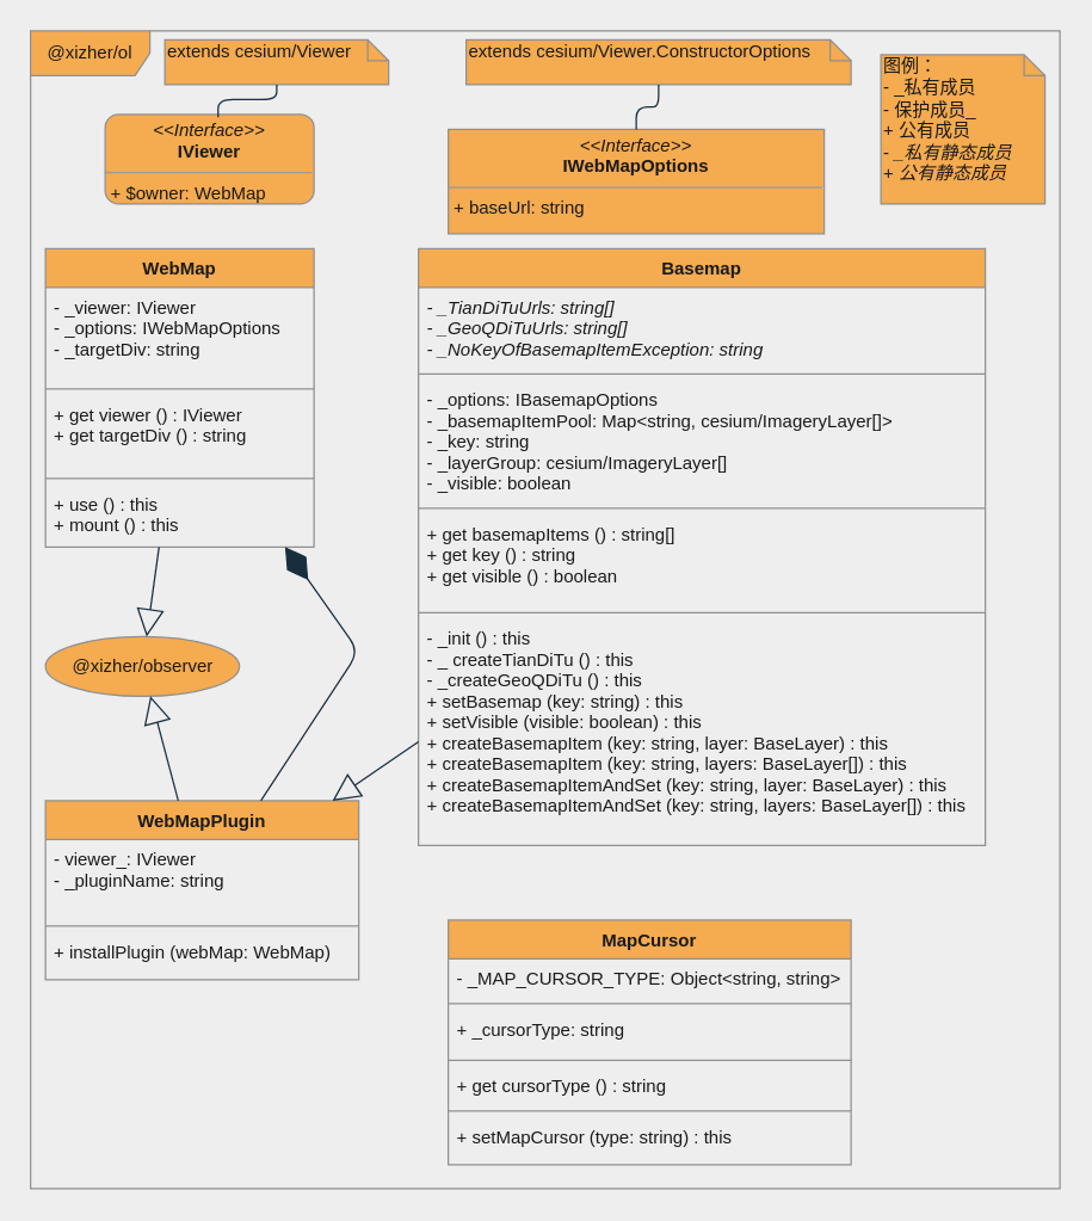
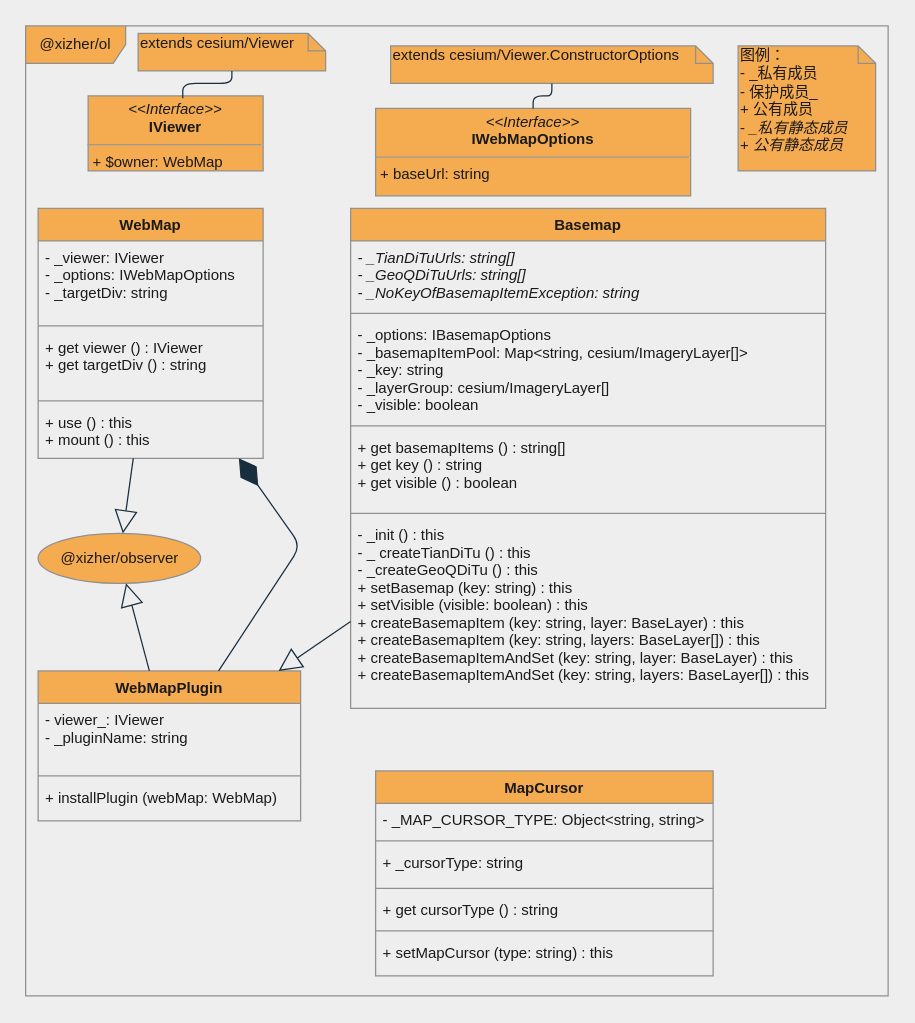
  <mxCell id="0" />
  <mxCell id="1" parent="0" />
  <mxCell id="2" value="&lt;div&gt;图例：&lt;/div&gt;&lt;div&gt;- _私有成员&lt;/div&gt;&lt;div&gt;- 保护成员_&lt;/div&gt;&lt;div&gt;+ 公有成员&lt;/div&gt;&lt;div&gt;- &lt;i&gt;_私有静态成员&lt;/i&gt;&lt;/div&gt;&lt;div&gt;+ &lt;i&gt;公有静态成员&lt;/i&gt;&lt;/div&gt;" style="shape=note;whiteSpace=wrap;html=1;size=14;verticalAlign=top;align=left;spacingTop=-6;fillColor=#F5AB50;strokeColor=#909090;fontColor=#1A1A1A;" parent="1" vertex="1"><mxGeometry x="590" y="36" width="110" height="100" as="geometry" /></mxCell>
  <mxCell id="3" value="@xizher/ol" style="shape=umlFrame;whiteSpace=wrap;html=1;width=80;height=30;fillColor=#F5AB50;strokeColor=#909090;fontColor=#1A1A1A;" parent="1" vertex="1"><mxGeometry x="20" y="20" width="690" height="776" as="geometry" /></mxCell>
- <mxCell id="4" value="&lt;p style=&quot;margin: 0px ; margin-top: 4px ; text-align: center&quot;&gt;&lt;i&gt;&amp;lt;&amp;lt;Interface&amp;gt;&amp;gt;&lt;/i&gt;&lt;br&gt;&lt;b&gt;IViewer&lt;/b&gt;&lt;/p&gt;&lt;hr size=&quot;1&quot;&gt;&lt;p style=&quot;margin: 0px ; margin-left: 4px&quot;&gt;+ $owner: WebMap&lt;/p&gt;&lt;p style=&quot;margin: 0px ; margin-left: 4px&quot;&gt;&lt;br&gt;&lt;/p&gt;" style="verticalAlign=top;align=left;overflow=fill;fontSize=12;fontFamily=Helvetica;html=1;fillColor=#F5AB50;strokeColor=#909090;fontColor=#1A1A1A;rounded=1;" parent="1" vertex="1"><mxGeometry x="70" y="76" width="140" height="60" as="geometry" /></mxCell>
+ <mxCell id="4" value="&lt;p style=&quot;margin: 0px ; margin-top: 4px ; text-align: center&quot;&gt;&lt;i&gt;&amp;lt;&amp;lt;Interface&amp;gt;&amp;gt;&lt;/i&gt;&lt;br&gt;&lt;b&gt;IViewer&lt;/b&gt;&lt;/p&gt;&lt;hr size=&quot;1&quot;&gt;&lt;p style=&quot;margin: 0px ; margin-left: 4px&quot;&gt;+ $owner: WebMap&lt;/p&gt;&lt;p style=&quot;margin: 0px ; margin-left: 4px&quot;&gt;&lt;br&gt;&lt;/p&gt;" style="verticalAlign=top;align=left;overflow=fill;fontSize=12;fontFamily=Helvetica;html=1;fillColor=#F5AB50;strokeColor=#909090;fontColor=#1A1A1A;" parent="1" vertex="1"><mxGeometry x="70" y="76" width="140" height="60" as="geometry" /></mxCell>
  <mxCell id="5" value="extends cesium/Viewer" style="shape=note;whiteSpace=wrap;html=1;size=14;verticalAlign=top;align=left;spacingTop=-6;fillColor=#F5AB50;strokeColor=#909090;fontColor=#1A1A1A;" parent="1" vertex="1"><mxGeometry x="110" y="26" width="150" height="30" as="geometry" /></mxCell>
  <mxCell id="6" value="" style="endArrow=none;html=1;edgeStyle=orthogonalEdgeStyle;entryX=0.5;entryY=1;entryDx=0;entryDy=0;entryPerimeter=0;exitX=0.541;exitY=0.032;exitDx=0;exitDy=0;exitPerimeter=0;labelBackgroundColor=#EEEEEE;strokeColor=#182E3E;fontColor=#1A1A1A;" parent="1" source="4" target="5" edge="1"><mxGeometry relative="1" as="geometry"><mxPoint x="40" y="176" as="sourcePoint" /><mxPoint x="200" y="176" as="targetPoint" /></mxGeometry></mxCell>
  <mxCell id="7" value="" style="resizable=0;html=1;align=left;verticalAlign=bottom;fontSize=10;labelBackgroundColor=#EEEEEE;fillColor=#F5AB50;strokeColor=#909090;fontColor=#1A1A1A;" parent="6" connectable="0" vertex="1"><mxGeometry x="-1" relative="1" as="geometry" /></mxCell>
  <mxCell id="8" value="" style="resizable=0;html=1;align=right;verticalAlign=bottom;fontSize=10;labelBackgroundColor=#EEEEEE;fillColor=#F5AB50;strokeColor=#909090;fontColor=#1A1A1A;" parent="6" connectable="0" vertex="1"><mxGeometry x="1" relative="1" as="geometry" /></mxCell>
  <mxCell id="9" value="WebMap" style="swimlane;fontStyle=1;align=center;verticalAlign=top;childLayout=stackLayout;horizontal=1;startSize=26;horizontalStack=0;resizeParent=1;resizeParentMax=0;resizeLast=0;collapsible=1;marginBottom=0;fillColor=#F5AB50;strokeColor=#909090;fontColor=#1A1A1A;" parent="1" vertex="1"><mxGeometry x="30" y="166" width="180" height="200" as="geometry" /></mxCell>
  <mxCell id="10" value="- _viewer: IViewer&#10;- _options: IWebMapOptions&#10;- _targetDiv: string" style="text;strokeColor=none;fillColor=none;align=left;verticalAlign=top;spacingLeft=4;spacingRight=4;overflow=hidden;rotatable=0;points=[[0,0.5],[1,0.5]];portConstraint=eastwest;fontColor=#1A1A1A;" parent="9" vertex="1"><mxGeometry y="26" width="180" height="64" as="geometry" /></mxCell>
  <mxCell id="11" value="" style="line;strokeWidth=1;fillColor=none;align=left;verticalAlign=middle;spacingTop=-1;spacingLeft=3;spacingRight=3;rotatable=0;labelPosition=right;points=[];portConstraint=eastwest;labelBackgroundColor=#EEEEEE;strokeColor=#909090;fontColor=#1A1A1A;" parent="9" vertex="1"><mxGeometry y="90" width="180" height="8" as="geometry" /></mxCell>
  <mxCell id="12" value="+ get viewer () : IViewer&#10;+ get targetDiv () : string" style="text;strokeColor=none;fillColor=none;align=left;verticalAlign=top;spacingLeft=4;spacingRight=4;overflow=hidden;rotatable=0;points=[[0,0.5],[1,0.5]];portConstraint=eastwest;fontColor=#1A1A1A;" parent="9" vertex="1"><mxGeometry y="98" width="180" height="52" as="geometry" /></mxCell>
  <mxCell id="13" value="" style="line;strokeWidth=1;fillColor=none;align=left;verticalAlign=middle;spacingTop=-1;spacingLeft=3;spacingRight=3;rotatable=0;labelPosition=right;points=[];portConstraint=eastwest;labelBackgroundColor=#EEEEEE;strokeColor=#909090;fontColor=#1A1A1A;" parent="9" vertex="1"><mxGeometry y="150" width="180" height="8" as="geometry" /></mxCell>
  <mxCell id="14" value="+ use () : this&#10;+ mount () : this" style="text;strokeColor=none;fillColor=none;align=left;verticalAlign=top;spacingLeft=4;spacingRight=4;overflow=hidden;rotatable=0;points=[[0,0.5],[1,0.5]];portConstraint=eastwest;fontColor=#1A1A1A;" parent="9" vertex="1"><mxGeometry y="158" width="180" height="42" as="geometry" /></mxCell>
  <mxCell id="15" value="WebMapPlugin" style="swimlane;fontStyle=1;align=center;verticalAlign=top;childLayout=stackLayout;horizontal=1;startSize=26;horizontalStack=0;resizeParent=1;resizeParentMax=0;resizeLast=0;collapsible=1;marginBottom=0;fillColor=#F5AB50;strokeColor=#909090;fontColor=#1A1A1A;" parent="1" vertex="1"><mxGeometry x="30" y="536" width="210" height="120" as="geometry" /></mxCell>
  <mxCell id="16" value="- viewer_: IViewer&#10;- _pluginName: string" style="text;strokeColor=none;fillColor=none;align=left;verticalAlign=top;spacingLeft=4;spacingRight=4;overflow=hidden;rotatable=0;points=[[0,0.5],[1,0.5]];portConstraint=eastwest;fontColor=#1A1A1A;" parent="15" vertex="1"><mxGeometry y="26" width="210" height="54" as="geometry" /></mxCell>
  <mxCell id="17" value="" style="line;strokeWidth=1;fillColor=none;align=left;verticalAlign=middle;spacingTop=-1;spacingLeft=3;spacingRight=3;rotatable=0;labelPosition=right;points=[];portConstraint=eastwest;labelBackgroundColor=#EEEEEE;strokeColor=#909090;fontColor=#1A1A1A;" parent="15" vertex="1"><mxGeometry y="80" width="210" height="8" as="geometry" /></mxCell>
  <mxCell id="18" value="+ installPlugin (webMap: WebMap)" style="text;strokeColor=none;fillColor=none;align=left;verticalAlign=top;spacingLeft=4;spacingRight=4;overflow=hidden;rotatable=0;points=[[0,0.5],[1,0.5]];portConstraint=eastwest;fontColor=#1A1A1A;" parent="15" vertex="1"><mxGeometry y="88" width="210" height="32" as="geometry" /></mxCell>
  <mxCell id="19" value="&lt;p style=&quot;margin: 0px ; margin-top: 4px ; text-align: center&quot;&gt;&lt;i&gt;&amp;lt;&amp;lt;Interface&amp;gt;&amp;gt;&lt;/i&gt;&lt;br&gt;&lt;b&gt;IWebMapOptions&lt;/b&gt;&lt;/p&gt;&lt;hr size=&quot;1&quot;&gt;&lt;p style=&quot;margin: 0px ; margin-left: 4px&quot;&gt;+ baseUrl: string&lt;/p&gt;&lt;p style=&quot;margin: 0px ; margin-left: 4px&quot;&gt;&lt;br&gt;&lt;/p&gt;" style="verticalAlign=top;align=left;overflow=fill;fontSize=12;fontFamily=Helvetica;html=1;fillColor=#F5AB50;strokeColor=#909090;fontColor=#1A1A1A;" parent="1" vertex="1"><mxGeometry x="300" y="86" width="252" height="70" as="geometry" /></mxCell>
  <mxCell id="20" value="" style="endArrow=diamondThin;endFill=1;endSize=24;html=1;labelBackgroundColor=#EEEEEE;strokeColor=#182E3E;fontColor=#1A1A1A;" parent="1" source="15" target="9" edge="1"><mxGeometry width="160" relative="1" as="geometry"><mxPoint x="300" y="386" as="sourcePoint" /><mxPoint x="460" y="386" as="targetPoint" /><Array as="points"><mxPoint x="240" y="436" /></Array></mxGeometry></mxCell>
  <mxCell id="21" value="@xizher/observer" style="ellipse;html=1;fillColor=#F5AB50;strokeColor=#909090;fontColor=#1A1A1A;" parent="1" vertex="1"><mxGeometry x="30" y="426" width="130" height="40" as="geometry" /></mxCell>
  <mxCell id="22" value="" style="endArrow=block;endSize=16;endFill=0;html=1;labelBackgroundColor=#EEEEEE;strokeColor=#182E3E;fontColor=#1A1A1A;" parent="1" source="15" target="21" edge="1"><mxGeometry x="-0.2" y="-8" width="160" relative="1" as="geometry"><mxPoint x="410" y="636" as="sourcePoint" /><mxPoint x="570" y="636" as="targetPoint" /><mxPoint as="offset" /></mxGeometry></mxCell>
  <mxCell id="23" value="" style="endArrow=block;endSize=16;endFill=0;html=1;labelBackgroundColor=#EEEEEE;strokeColor=#182E3E;fontColor=#1A1A1A;" parent="1" source="9" target="21" edge="1"><mxGeometry x="-0.2" y="-8" width="160" relative="1" as="geometry"><mxPoint x="129" y="546" as="sourcePoint" /><mxPoint x="110.333" y="476" as="targetPoint" /><mxPoint as="offset" /></mxGeometry></mxCell>
  <mxCell id="24" value="Basemap" style="swimlane;fontStyle=1;align=center;verticalAlign=top;childLayout=stackLayout;horizontal=1;startSize=26;horizontalStack=0;resizeParent=1;resizeParentMax=0;resizeLast=0;collapsible=1;marginBottom=0;fillColor=#F5AB50;strokeColor=#909090;fontColor=#1A1A1A;" parent="1" vertex="1"><mxGeometry x="280" y="166" width="380" height="400" as="geometry"><mxRectangle x="290" y="290" width="90" height="26" as="alternateBounds" /></mxGeometry></mxCell>
  <mxCell id="25" value="- _TianDiTuUrls: string[]&#10;- _GeoQDiTuUrls: string[]&#10;- _NoKeyOfBasemapItemException: string" style="text;strokeColor=none;fillColor=none;align=left;verticalAlign=top;spacingLeft=4;spacingRight=4;overflow=hidden;rotatable=0;points=[[0,0.5],[1,0.5]];portConstraint=eastwest;fontStyle=2;fontColor=#1A1A1A;" parent="24" vertex="1"><mxGeometry y="26" width="380" height="54" as="geometry" /></mxCell>
  <mxCell id="26" value="" style="line;strokeWidth=1;fillColor=none;align=left;verticalAlign=middle;spacingTop=-1;spacingLeft=3;spacingRight=3;rotatable=0;labelPosition=right;points=[];portConstraint=eastwest;labelBackgroundColor=#EEEEEE;strokeColor=#909090;fontColor=#1A1A1A;" parent="24" vertex="1"><mxGeometry y="80" width="380" height="8" as="geometry" /></mxCell>
  <mxCell id="27" value="- _options: IBasemapOptions&#10;- _basemapItemPool: Map&lt;string, cesium/ImageryLayer[]&gt;&#10;- _key: string&#10;- _layerGroup: cesium/ImageryLayer[]&#10;- _visible: boolean" style="text;strokeColor=none;fillColor=none;align=left;verticalAlign=top;spacingLeft=4;spacingRight=4;overflow=hidden;rotatable=0;points=[[0,0.5],[1,0.5]];portConstraint=eastwest;fontColor=#1A1A1A;" parent="24" vertex="1"><mxGeometry y="88" width="380" height="82" as="geometry" /></mxCell>
  <mxCell id="28" value="" style="line;strokeWidth=1;fillColor=none;align=left;verticalAlign=middle;spacingTop=-1;spacingLeft=3;spacingRight=3;rotatable=0;labelPosition=right;points=[];portConstraint=eastwest;labelBackgroundColor=#EEEEEE;strokeColor=#909090;fontColor=#1A1A1A;" parent="24" vertex="1"><mxGeometry y="170" width="380" height="8" as="geometry" /></mxCell>
  <mxCell id="29" value="+ get basemapItems () : string[]&#10;+ get key () : string&#10;+ get visible () : boolean" style="text;strokeColor=none;fillColor=none;align=left;verticalAlign=top;spacingLeft=4;spacingRight=4;overflow=hidden;rotatable=0;points=[[0,0.5],[1,0.5]];portConstraint=eastwest;fontColor=#1A1A1A;" parent="24" vertex="1"><mxGeometry y="178" width="380" height="62" as="geometry" /></mxCell>
  <mxCell id="30" value="" style="line;strokeWidth=1;fillColor=none;align=left;verticalAlign=middle;spacingTop=-1;spacingLeft=3;spacingRight=3;rotatable=0;labelPosition=right;points=[];portConstraint=eastwest;labelBackgroundColor=#EEEEEE;strokeColor=#909090;fontColor=#1A1A1A;" parent="24" vertex="1"><mxGeometry y="240" width="380" height="8" as="geometry" /></mxCell>
  <mxCell id="31" value="- _init () : this&#10;- _ createTianDiTu () : this&#10;- _createGeoQDiTu () : this&#10;+ setBasemap (key: string) : this&#10;+ setVisible (visible: boolean) : this&#10;+ createBasemapItem (key: string, layer: BaseLayer) : this&#10;+ createBasemapItem (key: string, layers: BaseLayer[]) : this&#10;+ createBasemapItemAndSet (key: string, layer: BaseLayer) : this&#10;+ createBasemapItemAndSet (key: string, layers: BaseLayer[]) : this" style="text;strokeColor=none;fillColor=none;align=left;verticalAlign=top;spacingLeft=4;spacingRight=4;overflow=hidden;rotatable=0;points=[[0,0.5],[1,0.5]];portConstraint=eastwest;fontColor=#1A1A1A;" parent="24" vertex="1"><mxGeometry y="248" width="380" height="152" as="geometry" /></mxCell>
  <mxCell id="32" value="" style="endArrow=block;endSize=16;endFill=0;html=1;labelBackgroundColor=#EEEEEE;strokeColor=#182E3E;fontColor=#1A1A1A;" parent="1" source="24" target="15" edge="1"><mxGeometry width="160" relative="1" as="geometry"><mxPoint x="330" y="556" as="sourcePoint" /><mxPoint x="490" y="556" as="targetPoint" /></mxGeometry></mxCell>
  <mxCell id="33" value="MapCursor" style="swimlane;fontStyle=1;align=center;verticalAlign=top;childLayout=stackLayout;horizontal=1;startSize=26;horizontalStack=0;resizeParent=1;resizeParentMax=0;resizeLast=0;collapsible=1;marginBottom=0;fillColor=#F5AB50;strokeColor=#909090;fontColor=#1A1A1A;" parent="1" vertex="1"><mxGeometry x="300" y="616" width="270" height="164" as="geometry" /></mxCell>
  <mxCell id="34" value="- _MAP_CURSOR_TYPE: Object&lt;string, string&gt;" style="text;strokeColor=none;fillColor=none;align=left;verticalAlign=top;spacingLeft=4;spacingRight=4;overflow=hidden;rotatable=0;points=[[0,0.5],[1,0.5]];portConstraint=eastwest;fontColor=#1A1A1A;" parent="33" vertex="1"><mxGeometry y="26" width="270" height="26" as="geometry" /></mxCell>
  <mxCell id="35" value="" style="line;strokeWidth=1;fillColor=none;align=left;verticalAlign=middle;spacingTop=-1;spacingLeft=3;spacingRight=3;rotatable=0;labelPosition=right;points=[];portConstraint=eastwest;labelBackgroundColor=#EEEEEE;strokeColor=#909090;fontColor=#1A1A1A;" parent="33" vertex="1"><mxGeometry y="52" width="270" height="8" as="geometry" /></mxCell>
  <mxCell id="36" value="+ _cursorType: string" style="text;strokeColor=none;fillColor=none;align=left;verticalAlign=top;spacingLeft=4;spacingRight=4;overflow=hidden;rotatable=0;points=[[0,0.5],[1,0.5]];portConstraint=eastwest;fontColor=#1A1A1A;" parent="33" vertex="1"><mxGeometry y="60" width="270" height="30" as="geometry" /></mxCell>
  <mxCell id="37" value="" style="line;strokeWidth=1;fillColor=none;align=left;verticalAlign=middle;spacingTop=-1;spacingLeft=3;spacingRight=3;rotatable=0;labelPosition=right;points=[];portConstraint=eastwest;labelBackgroundColor=#EEEEEE;strokeColor=#909090;fontColor=#1A1A1A;" parent="33" vertex="1"><mxGeometry y="90" width="270" height="8" as="geometry" /></mxCell>
  <mxCell id="38" value="+ get cursorType () : string" style="text;strokeColor=none;fillColor=none;align=left;verticalAlign=top;spacingLeft=4;spacingRight=4;overflow=hidden;rotatable=0;points=[[0,0.5],[1,0.5]];portConstraint=eastwest;fontColor=#1A1A1A;" parent="33" vertex="1"><mxGeometry y="98" width="270" height="26" as="geometry" /></mxCell>
  <mxCell id="39" value="" style="line;strokeWidth=1;fillColor=none;align=left;verticalAlign=middle;spacingTop=-1;spacingLeft=3;spacingRight=3;rotatable=0;labelPosition=right;points=[];portConstraint=eastwest;labelBackgroundColor=#EEEEEE;strokeColor=#909090;fontColor=#1A1A1A;" parent="33" vertex="1"><mxGeometry y="124" width="270" height="8" as="geometry" /></mxCell>
  <mxCell id="40" value="+ setMapCursor (type: string) : this" style="text;strokeColor=none;fillColor=none;align=left;verticalAlign=top;spacingLeft=4;spacingRight=4;overflow=hidden;rotatable=0;points=[[0,0.5],[1,0.5]];portConstraint=eastwest;fontColor=#1A1A1A;" parent="33" vertex="1"><mxGeometry y="132" width="270" height="32" as="geometry" /></mxCell>
- <mxCell id="41" value="extends cesium/Viewer.ConstructorOptions" style="shape=note;whiteSpace=wrap;html=1;size=14;verticalAlign=top;align=left;spacingTop=-6;fillColor=#F5AB50;strokeColor=#909090;fontColor=#1A1A1A;" vertex="1" parent="1"><mxGeometry x="312" y="26" width="258" height="30" as="geometry" /></mxCell>
+ <mxCell id="41" value="extends cesium/Viewer.ConstructorOptions" style="shape=note;whiteSpace=wrap;html=1;size=14;verticalAlign=top;align=left;spacingTop=-6;fillColor=#F5AB50;strokeColor=#909090;fontColor=#1A1A1A;" vertex="1" parent="1"><mxGeometry x="312" y="36" width="258" height="30" as="geometry" /></mxCell>
  <mxCell id="42" value="" style="endArrow=none;html=1;edgeStyle=orthogonalEdgeStyle;entryX=0.5;entryY=1;entryDx=0;entryDy=0;entryPerimeter=0;labelBackgroundColor=#EEEEEE;strokeColor=#182E3E;fontColor=#1A1A1A;" edge="1" parent="1" target="41" source="19"><mxGeometry relative="1" as="geometry"><mxPoint x="435.74" y="71.92" as="sourcePoint" /><mxPoint x="490" y="170" as="targetPoint" /></mxGeometry></mxCell>
  <mxCell id="43" value="" style="resizable=0;html=1;align=left;verticalAlign=bottom;fontSize=10;labelBackgroundColor=#EEEEEE;fillColor=#F5AB50;strokeColor=#909090;fontColor=#1A1A1A;" connectable="0" vertex="1" parent="42"><mxGeometry x="-1" relative="1" as="geometry" /></mxCell>
  <mxCell id="44" value="" style="resizable=0;html=1;align=right;verticalAlign=bottom;fontSize=10;labelBackgroundColor=#EEEEEE;fillColor=#F5AB50;strokeColor=#909090;fontColor=#1A1A1A;" connectable="0" vertex="1" parent="42"><mxGeometry x="1" relative="1" as="geometry" /></mxCell>
